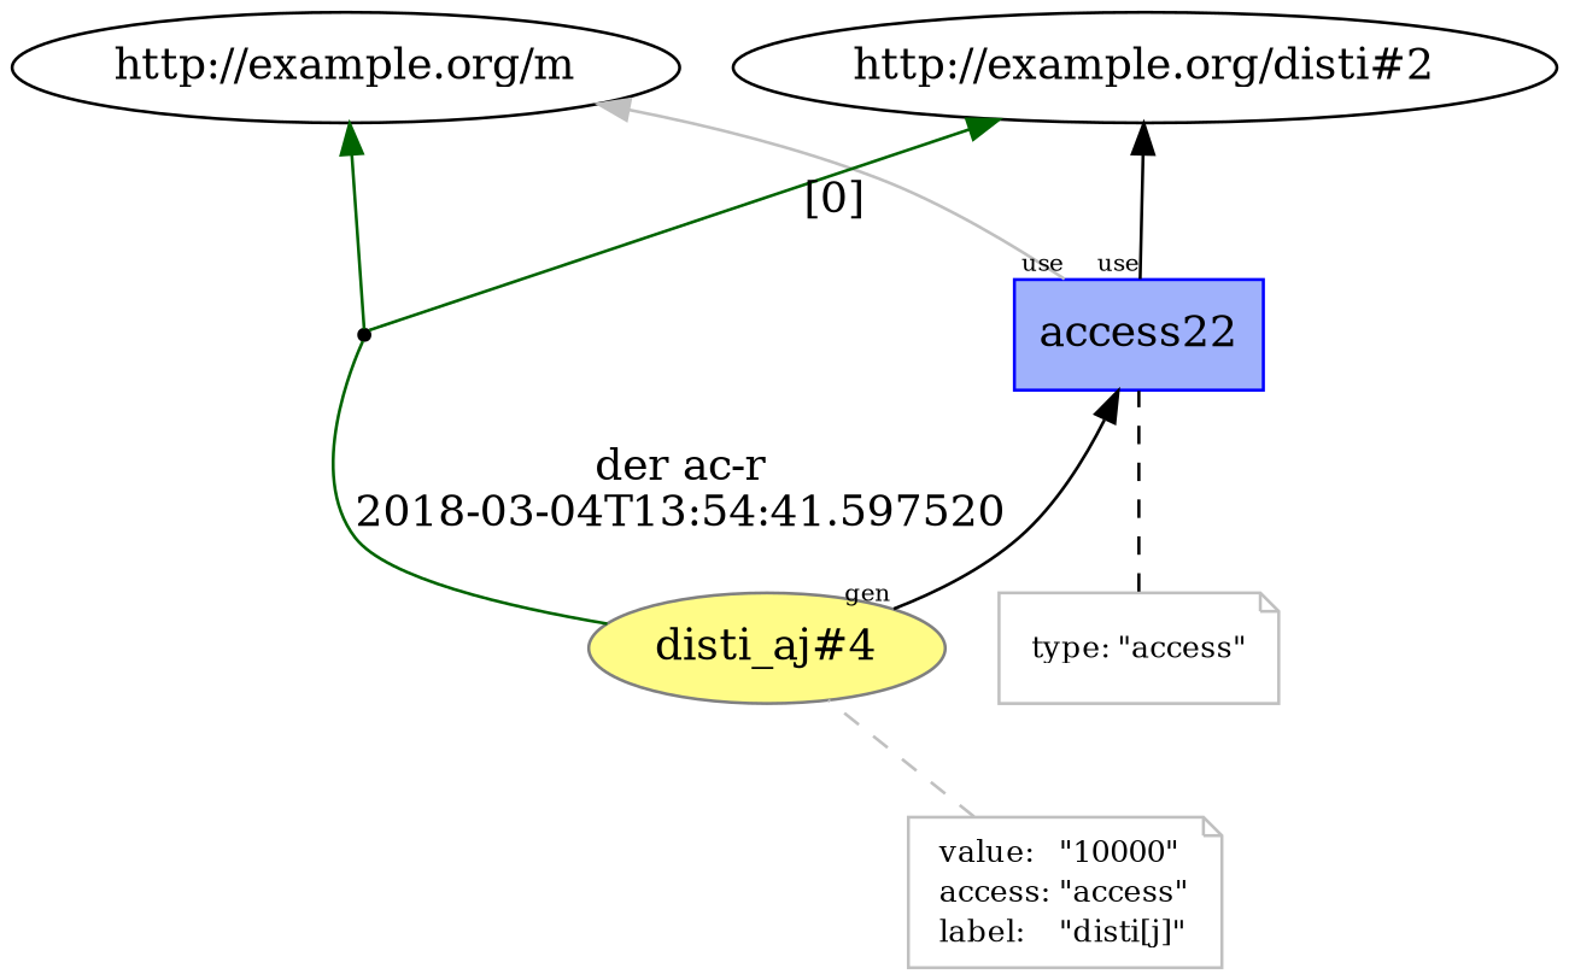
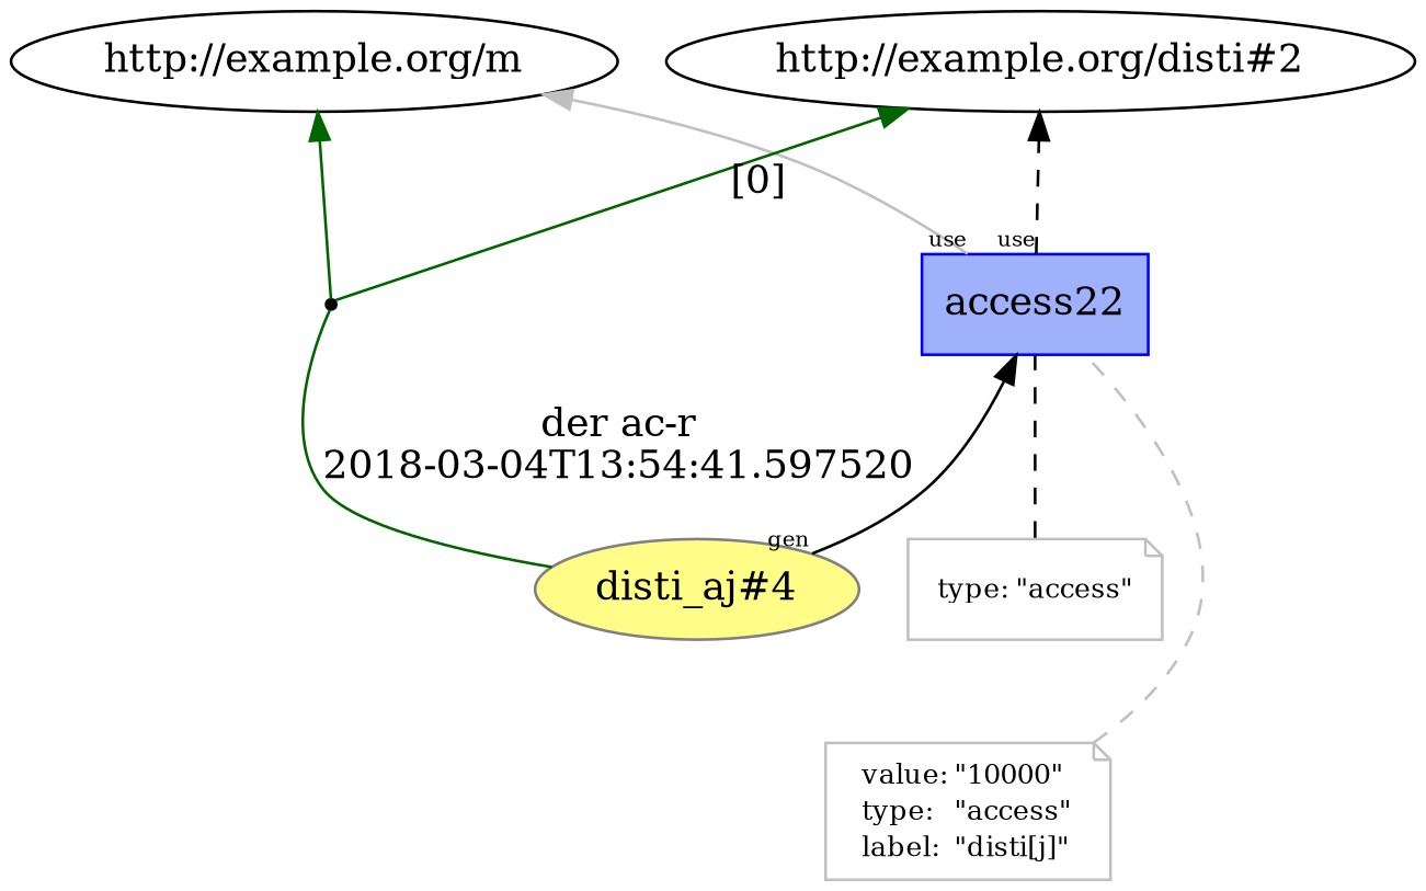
  digraph {
    rankdir=BT
    edge [color=darkgreen]
    n1 [color="#808080" fillcolor="#FFFC87" label="disti_aj#4" style=filled]
    n2 [color="#0000FF" fillcolor="#9FB1FC" label=access22 shape=polygon sides=4 style=filled]
    bn0 [shape=point]
    "http://example.org/m"
    "http://example.org/disti#2"
-   n6 [color=gray fontcolor=black fontsize=10 label=<<TABLE cellpadding="0" border="0"> 	<TR> 	    <TD align="left">value:</TD> 	    <TD align="left">&quot;10000&quot;</TD> 	</TR> 	<TR> 	    <TD align="left">access:</TD> 	    <TD align="left">&quot;access&quot;</TD> 	</TR> 	<TR> 	    <TD align="left">label:</TD> 	    <TD align="left">&quot;disti[j]&quot;</TD> 	</TR> </TABLE>> shape=note]
+   n6 [color=gray fontcolor=black fontsize=10 label=<<TABLE cellpadding="0" border="0"> 	<TR> 	    <TD align="left">value:</TD> 	    <TD align="left">&quot;10000&quot;</TD> 	</TR> 	<TR> 	    <TD align="left">type:</TD> 	    <TD align="left">&quot;access&quot;</TD> 	</TR> 	<TR> 	    <TD align="left">label:</TD> 	    <TD align="left">&quot;disti[j]&quot;</TD> 	</TR> </TABLE>> shape=note]
    n7 [color=gray fontcolor=black fontsize=10 label=<<TABLE cellpadding="0" border="0"> 	<TR> 	    <TD align="left">type:</TD> 	    <TD align="left">&quot;access&quot;</TD> 	</TR> </TABLE>> shape=note]
    n1 -> n2 [labelangle=60.0 labeldistance=1.5 labelfontsize=8 rotation=20 taillabel=gen color=""]
    n1 -> bn0 [arrowhead=none label="der ac-r\n2018-03-04T13:54:41.597520"]
    n2 -> "http://example.org/m" [color=gray labelangle=60.0 labeldistance=1.5 labelfontsize=8 rotation=20 taillabel=use]
-   n2 -> "http://example.org/disti#2" [labelangle=60.0 labeldistance=1.5 labelfontsize=8 rotation=20 taillabel=use color=""]
+   n2 -> "http://example.org/disti#2" [labelangle=60.0 labeldistance=1.5 labelfontsize=8 rotation=20 taillabel=use style=dashed color=""]
    bn0 -> "http://example.org/m"
    bn0 -> "http://example.org/disti#2" [label="[0]" labelangle=60.0 labeldistance=1.5 labelfontsize=8 rotation=20]
-   n6 -> n1 [arrowhead=none color=gray style=dashed]
+   n6 -> n2 [arrowhead=none color=gray style=dashed]
    n7 -> n2 [arrowhead=none color=black style=dashed]
  }
